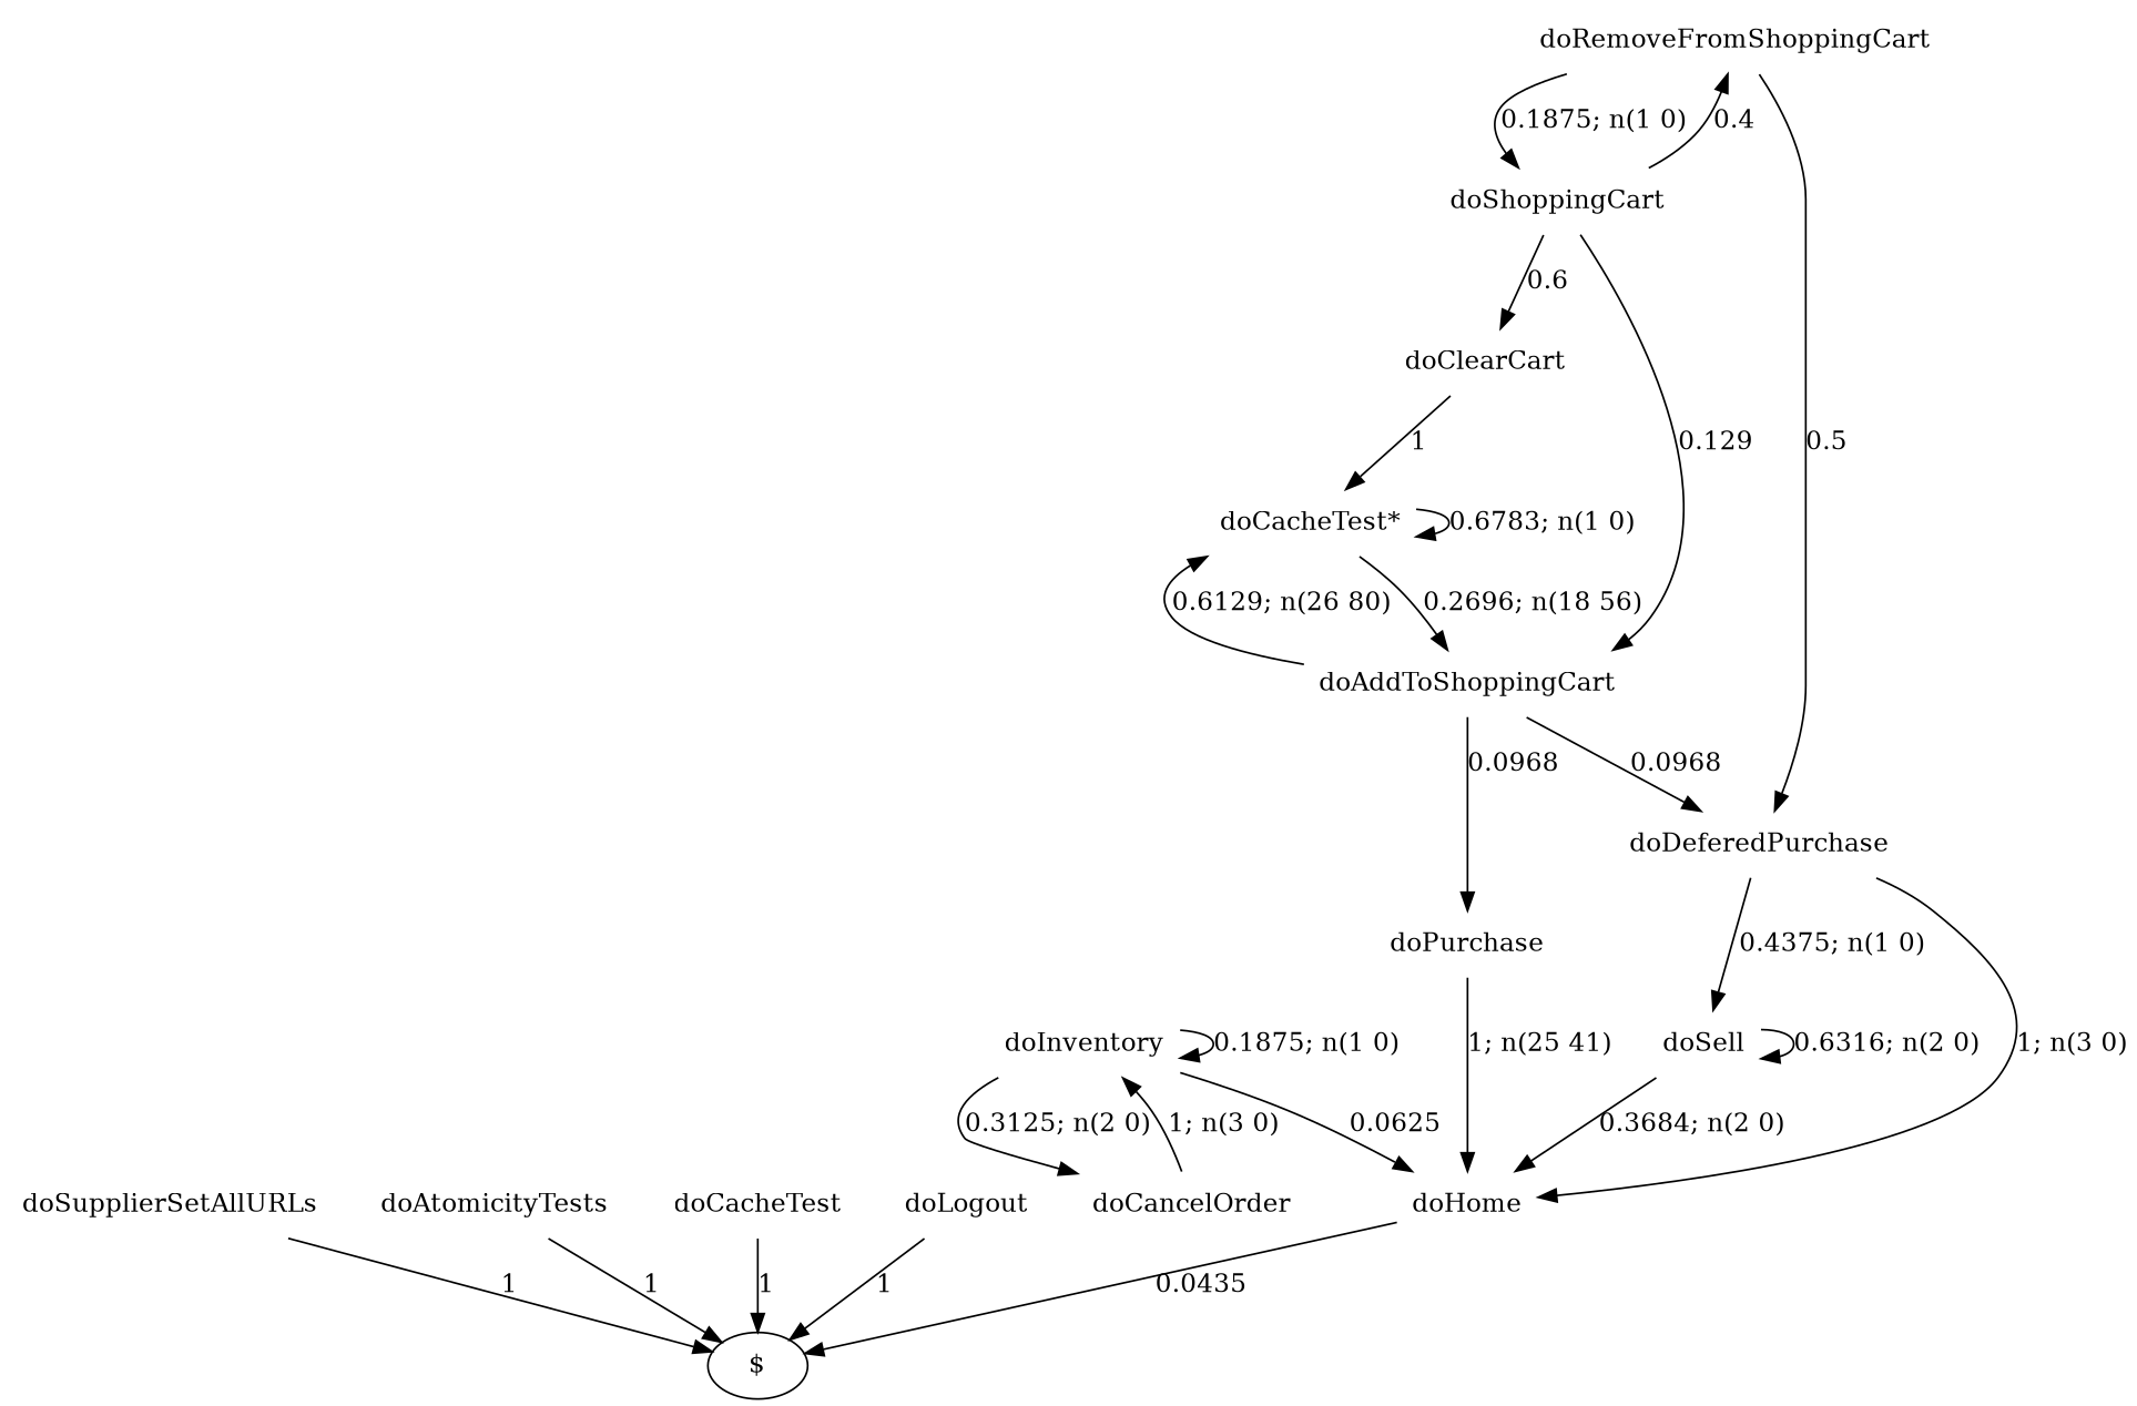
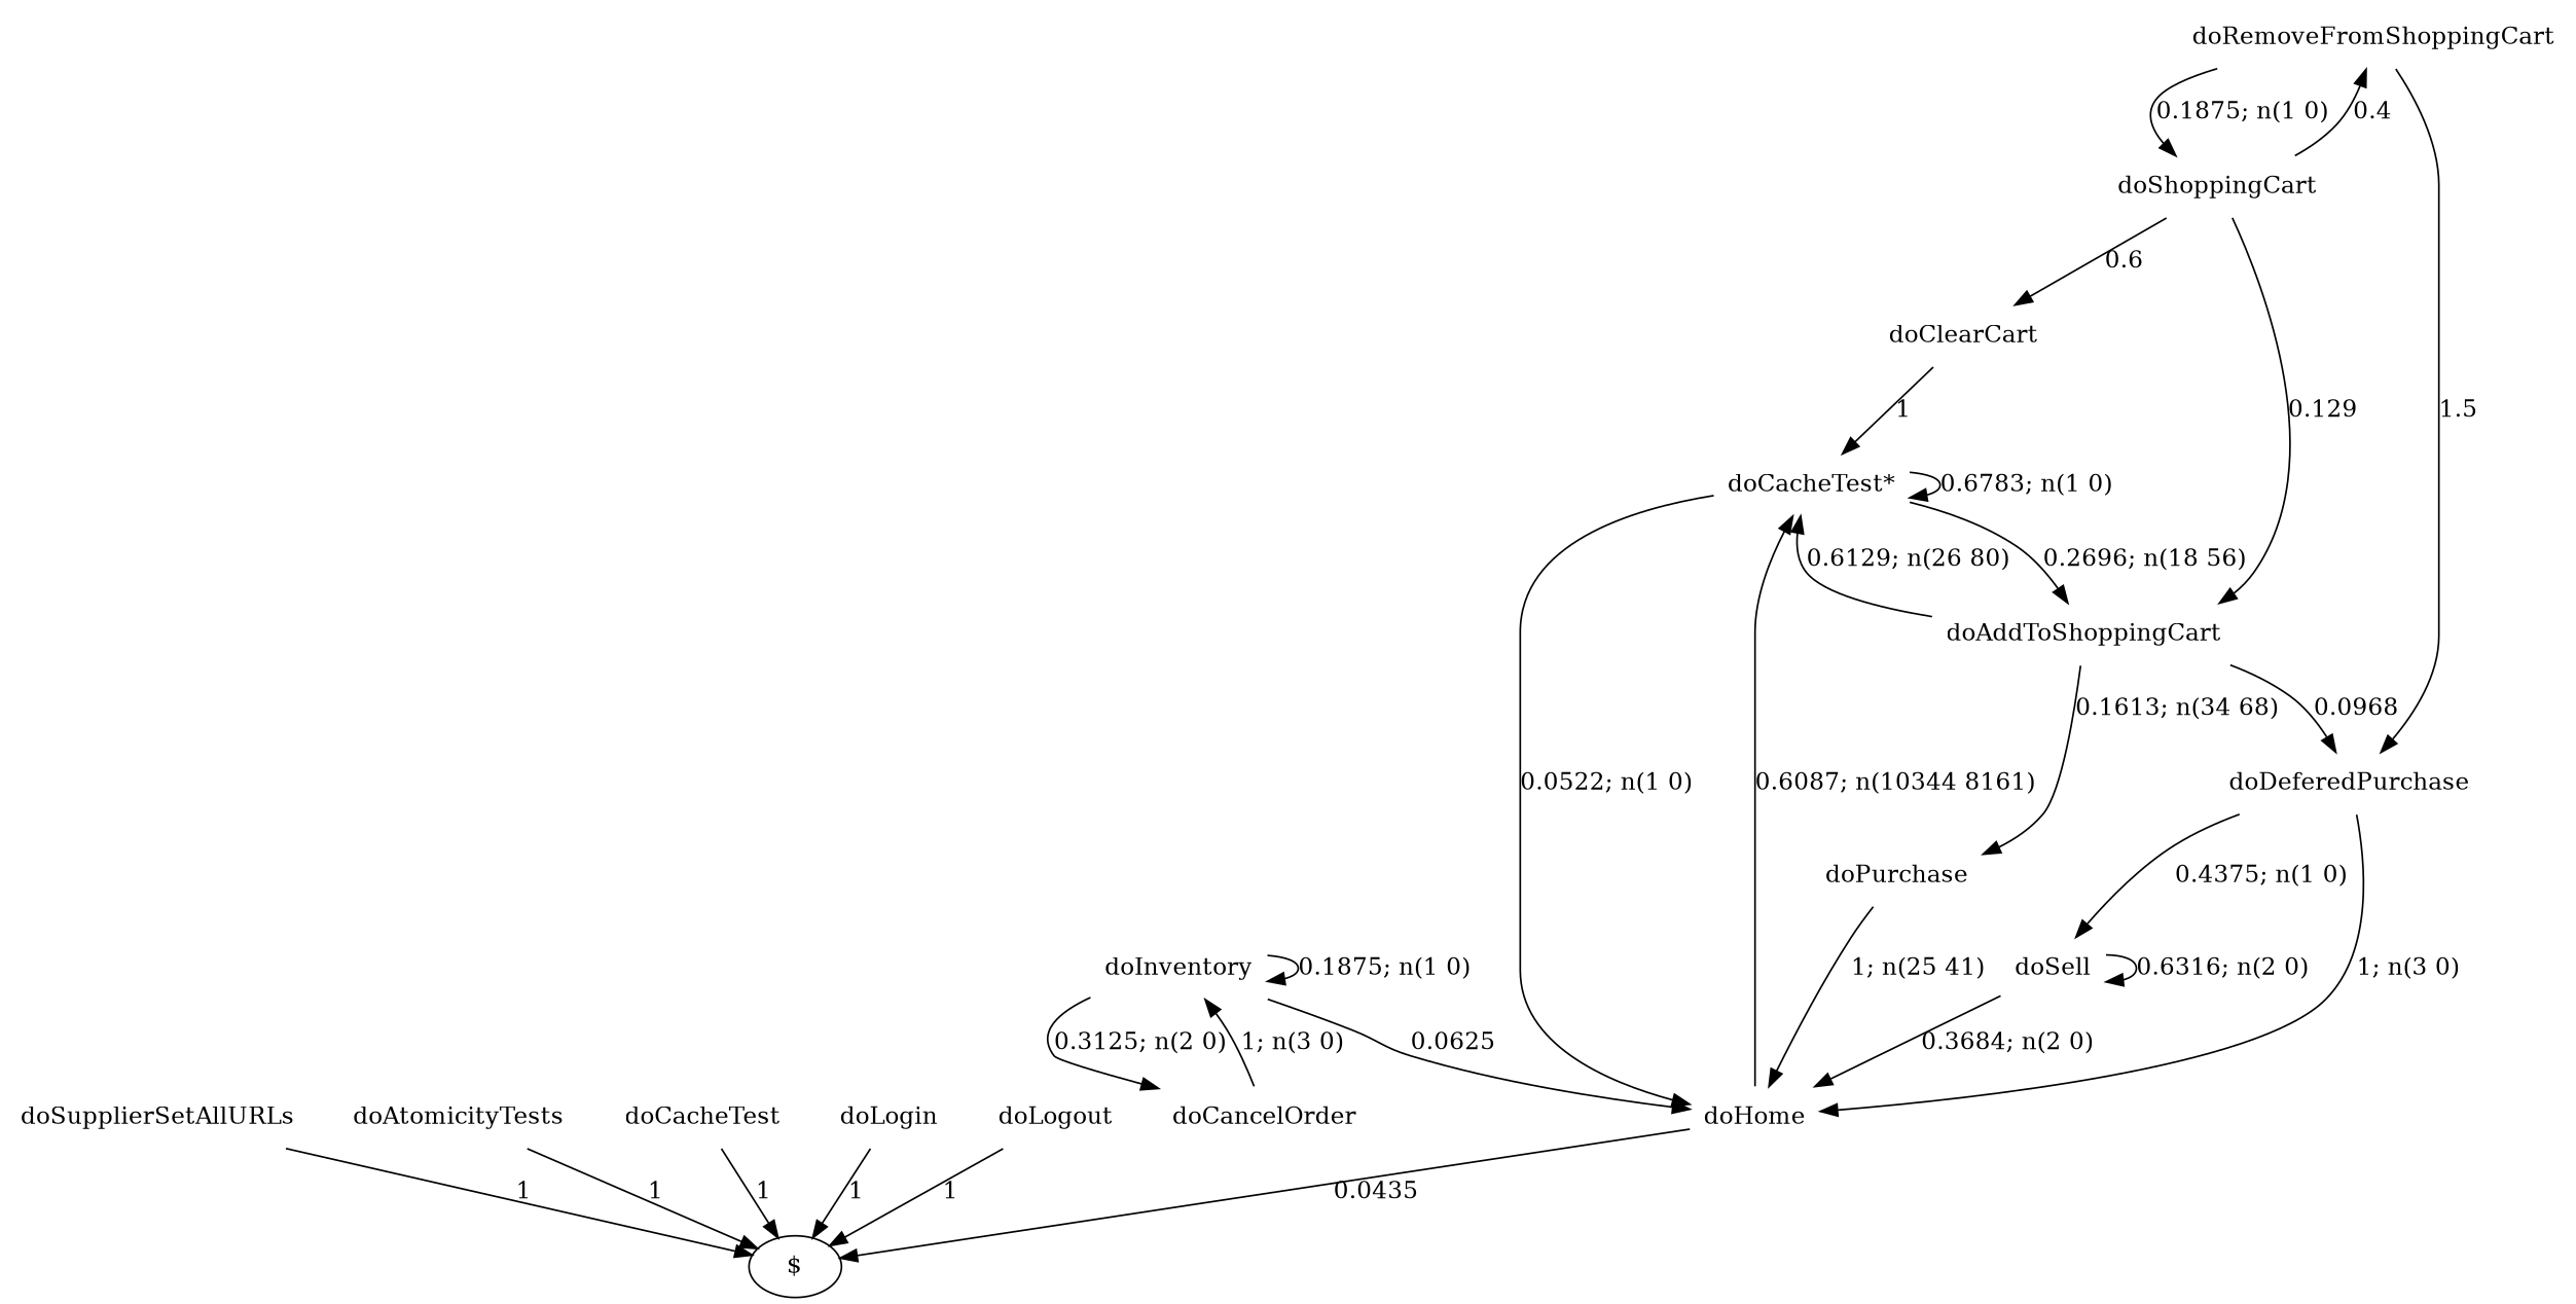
  digraph {
    node [shape=none]
    edge [style=solid]
    n1 [label="doCacheTest*"]
    n2 [label=doAddToShoppingCart]
    n3 [label=doHome]
    n4 [label=doDeferedPurchase]
    n5 [label=doPurchase]
    "$" [shape=""]
    n7 [label=doSupplierSetAllURLs]
    n8 [label=doAtomicityTests]
    n9 [label=doCacheTest]
+   n10 [label=doLogin]
    n11 [label=doSell]
    n12 [label=doShoppingCart]
    n13 [label=doClearCart]
    n14 [label=doRemoveFromShoppingCart]
    n15 [label=doInventory]
    n16 [label=doCancelOrder]
    n17 [label=doLogout]
    n1 -> n1 [label="0.6783; n(1 0)"]
    n1 -> n2 [label="0.2696; n(18 56)"]
+   n1 -> n3 [label="0.0522; n(1 0)"]
    n2 -> n1 [label="0.6129; n(26 80)"]
    n2 -> n4 [label=0.0968]
-   n2 -> n5 [label=0.0968]
+   n2 -> n5 [label="0.1613; n(34 68)"]
+   n3 -> n1 [label="0.6087; n(10344 8161)"]
    n3 -> "$" [label=0.0435]
    n4 -> n3 [label="1; n(3 0)"]
    n4 -> n11 [label="0.4375; n(1 0)"]
    n5 -> n3 [label="1; n(25 41)"]
    n7 -> "$" [label=1]
    n8 -> "$" [label=1]
    n9 -> "$" [label=1]
+   n10 -> "$" [label=1]
    n11 -> n3 [label="0.3684; n(2 0)"]
    n11 -> n11 [label="0.6316; n(2 0)"]
    n12 -> n2 [label=0.129]
    n12 -> n13 [label=0.6]
    n12 -> n14 [label=0.4]
    n13 -> n1 [label=1]
-   n14 -> n4 [label=0.5]
+   n14 -> n4 [label=1.5]
    n14 -> n12 [label="0.1875; n(1 0)"]
    n15 -> n3 [label=0.0625]
    n15 -> n15 [label="0.1875; n(1 0)"]
    n15 -> n16 [label="0.3125; n(2 0)"]
    n16 -> n15 [label="1; n(3 0)"]
    n17 -> "$" [label=1]
  }
